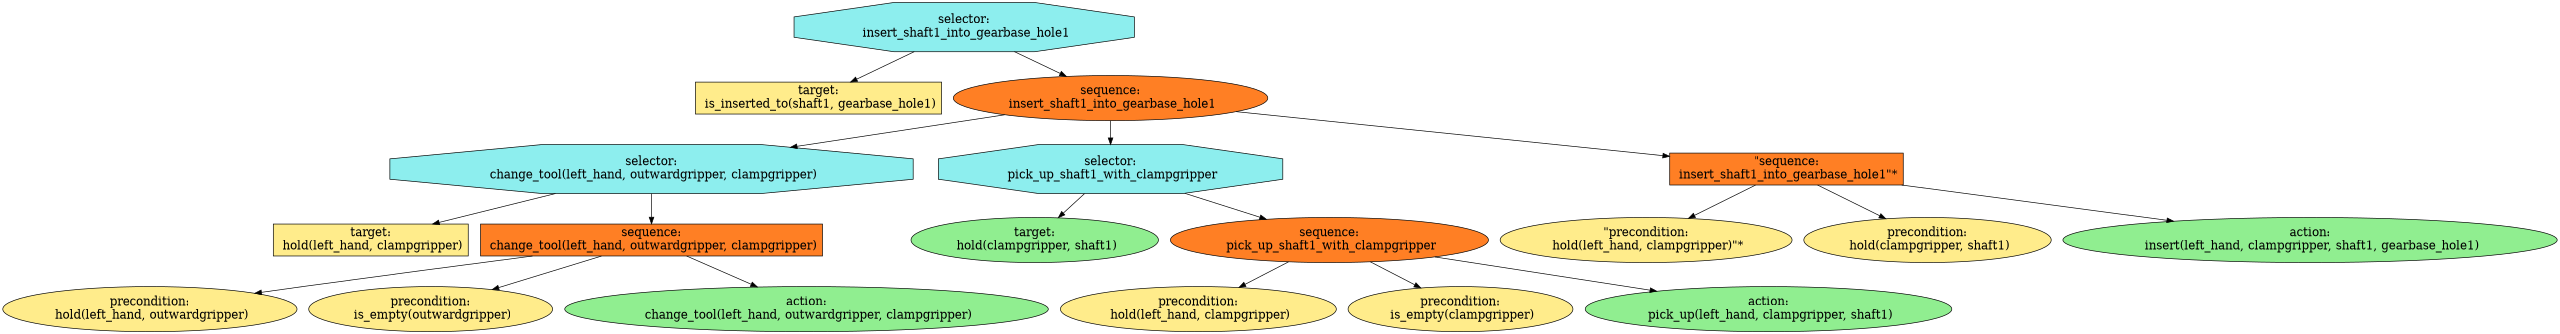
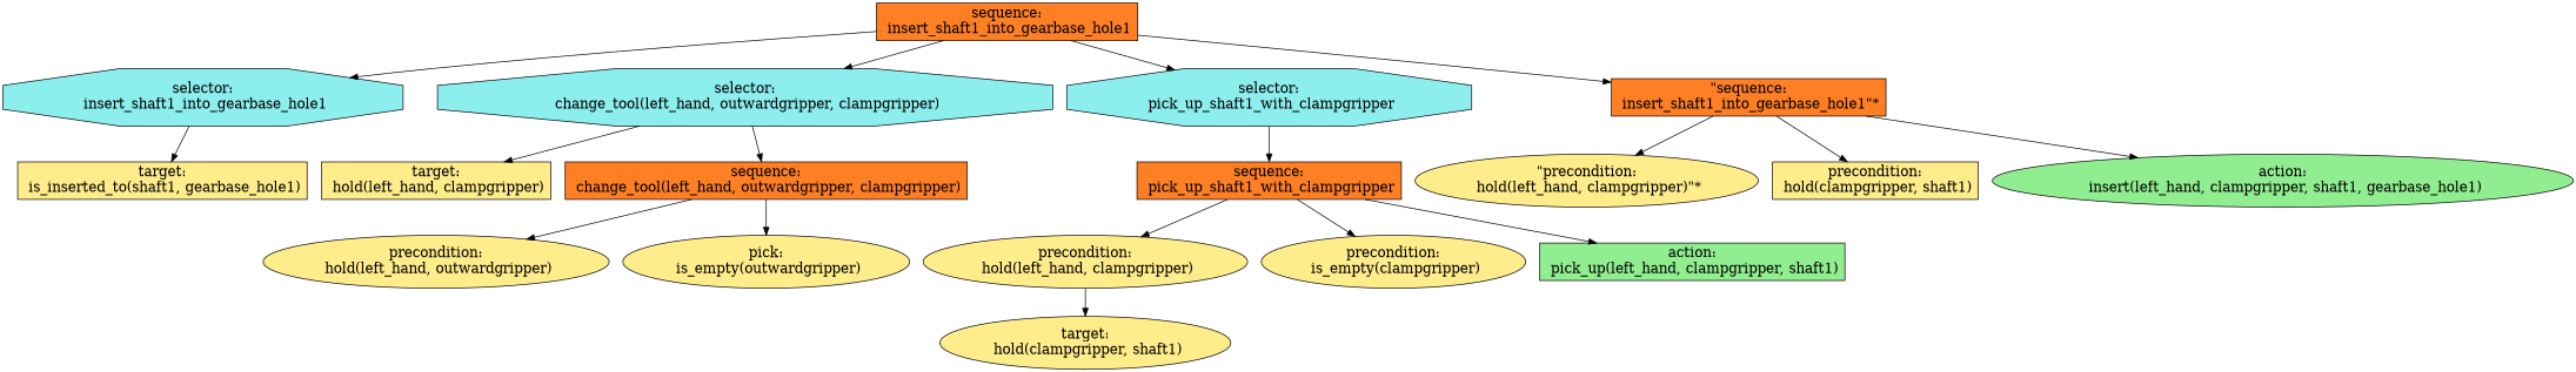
  digraph {
    fontname="times-roman"
    ordering=out
    node [fillcolor=lightgoldenrod1 fontcolor=black fontname="times-roman" fontsize=18 shape=ellipse style=filled]
    edge [fontname="times-roman"]
    n1 [fillcolor=darkslategray2 label="selector:\n insert_shaft1_into_gearbase_hole1" shape=octagon]
    n2 [label="target:\n is_inserted_to(shaft1, gearbase_hole1)" shape=box]
-   n3 [fillcolor=chocolate1 label="sequence:\n insert_shaft1_into_gearbase_hole1"]
+   n3 [fillcolor=chocolate1 label="sequence:\n insert_shaft1_into_gearbase_hole1" shape=box]
    n4 [fillcolor=darkslategray2 label="selector:\n change_tool(left_hand, outwardgripper, clampgripper)" shape=octagon]
    n5 [fillcolor=darkslategray2 label="selector:\n pick_up_shaft1_with_clampgripper" shape=octagon]
    n6 [fillcolor=chocolate1 label="\"sequence:\n insert_shaft1_into_gearbase_hole1\"*" shape=box]
    n7 [label="target:\n hold(left_hand, clampgripper)" shape=box]
    n8 [fillcolor=chocolate1 label="sequence:\n change_tool(left_hand, outwardgripper, clampgripper)" shape=box]
-   n9 [fillcolor=lightgreen label="target:\n hold(clampgripper, shaft1)"]
-   n10 [fillcolor=chocolate1 label="sequence:\n pick_up_shaft1_with_clampgripper"]
+   n9 [label="target:\n hold(clampgripper, shaft1)"]
+   n10 [fillcolor=chocolate1 label="sequence:\n pick_up_shaft1_with_clampgripper" shape=box]
    n11 [label="\"precondition:\n hold(left_hand, clampgripper)\"*"]
-   n12 [label="precondition:\n hold(clampgripper, shaft1)"]
+   n12 [label="precondition:\n hold(clampgripper, shaft1)" shape=box]
    n13 [fillcolor=lightgreen label="action:\n insert(left_hand, clampgripper, shaft1, gearbase_hole1)"]
    n14 [label="precondition:\n hold(left_hand, outwardgripper)"]
-   n15 [label="precondition:\n is_empty(outwardgripper)"]
-   n16 [fillcolor=lightgreen label="action:\n change_tool(left_hand, outwardgripper, clampgripper)"]
+   n15 [label="pick:\n is_empty(outwardgripper)"]
    n17 [label="precondition:\n hold(left_hand, clampgripper)"]
    n18 [label="precondition:\n is_empty(clampgripper)"]
-   n19 [fillcolor=lightgreen label="action:\n pick_up(left_hand, clampgripper, shaft1)"]
+   n19 [fillcolor=lightgreen label="action:\n pick_up(left_hand, clampgripper, shaft1)" shape=box]
    n1 -> n2
-   n1 -> n3
+   n3 -> n1
    n3 -> n4
    n3 -> n5
    n3 -> n6
    n4 -> n7
    n4 -> n8
-   n5 -> n9
+   n17 -> n9
    n5 -> n10
    n6 -> n11
    n6 -> n12
    n6 -> n13
    n8 -> n14
    n8 -> n15
-   n8 -> n16
    n10 -> n17
    n10 -> n18
    n10 -> n19
  }
